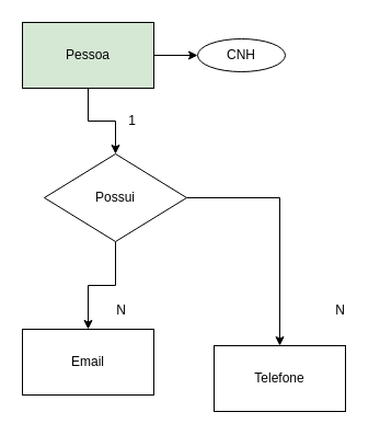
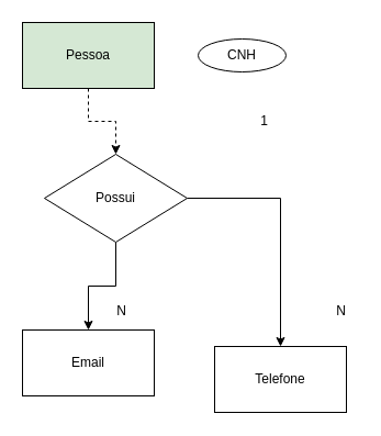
  <mxCell id="0" />
  <mxCell id="1" parent="0" />
- <mxCell id="2" style="edgeStyle=orthogonalEdgeStyle;rounded=0;orthogonalLoop=1;jettySize=auto;html=1;entryX=0.5;entryY=0;entryDx=0;entryDy=0;" parent="1" source="4" target="10" edge="1"><mxGeometry relative="1" as="geometry" /></mxCell>
- <mxCell id="3" style="edgeStyle=orthogonalEdgeStyle;rounded=0;orthogonalLoop=1;jettySize=auto;html=1;entryX=0;entryY=0.5;entryDx=0;entryDy=0;" parent="1" source="4" target="5" edge="1"><mxGeometry relative="1" as="geometry" /></mxCell>
+ <mxCell id="2" style="edgeStyle=orthogonalEdgeStyle;rounded=0;orthogonalLoop=1;jettySize=auto;html=1;entryX=0.5;entryY=0;entryDx=0;entryDy=0;dashed=1;" parent="1" source="4" target="10" edge="1"><mxGeometry relative="1" as="geometry" /></mxCell>
  <mxCell id="4" value="Pessoa" style="rounded=0;whiteSpace=wrap;html=1;fillColor=#d5e8d4;" parent="1" vertex="1"><mxGeometry x="20" y="20" width="120" height="60" as="geometry" /></mxCell>
  <mxCell id="5" value="CNH" style="ellipse;whiteSpace=wrap;html=1;" parent="1" vertex="1"><mxGeometry x="180" y="35" width="80" height="30" as="geometry" /></mxCell>
  <mxCell id="6" value="Email" style="rounded=0;whiteSpace=wrap;html=1;" parent="1" vertex="1"><mxGeometry x="20" y="300" width="120" height="60" as="geometry" /></mxCell>
  <mxCell id="7" value="Telefone" style="rounded=0;whiteSpace=wrap;html=1;" parent="1" vertex="1"><mxGeometry x="195" y="315" width="120" height="60" as="geometry" /></mxCell>
  <mxCell id="8" style="edgeStyle=orthogonalEdgeStyle;rounded=0;orthogonalLoop=1;jettySize=auto;html=1;" parent="1" source="10" target="6" edge="1"><mxGeometry relative="1" as="geometry" /></mxCell>
  <mxCell id="9" style="edgeStyle=orthogonalEdgeStyle;rounded=0;orthogonalLoop=1;jettySize=auto;html=1;" parent="1" source="10" target="7" edge="1"><mxGeometry relative="1" as="geometry" /></mxCell>
  <mxCell id="10" value="Possui" style="rhombus;whiteSpace=wrap;html=1;" parent="1" vertex="1"><mxGeometry x="40" y="140" width="130" height="80" as="geometry" /></mxCell>
- <mxCell id="11" value="1" style="text;html=1;align=center;verticalAlign=middle;resizable=0;points=[];autosize=1;strokeColor=none;fillColor=none;" parent="1" vertex="1"><mxGeometry x="105" y="95" width="30" height="30" as="geometry" /></mxCell>
+ <mxCell id="11" value="1" style="text;html=1;align=center;verticalAlign=middle;resizable=0;points=[];autosize=1;strokeColor=none;fillColor=none;" parent="1" vertex="1"><mxGeometry x="225" y="95" width="30" height="30" as="geometry" /></mxCell>
  <mxCell id="12" value="N" style="text;html=1;align=center;verticalAlign=middle;resizable=0;points=[];autosize=1;strokeColor=none;fillColor=none;" vertex="1" parent="1"><mxGeometry x="95" y="268" width="30" height="30" as="geometry" /></mxCell>
  <mxCell id="13" value="N" style="text;html=1;align=center;verticalAlign=middle;resizable=0;points=[];autosize=1;strokeColor=none;fillColor=none;" vertex="1" parent="1"><mxGeometry x="295" y="268" width="30" height="30" as="geometry" /></mxCell>
